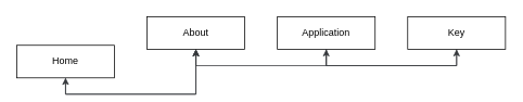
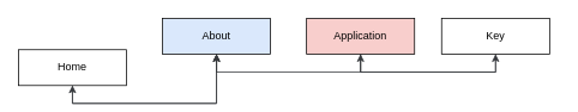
  <mxCell id="0" />
  <mxCell id="1" parent="0" />
  <mxCell id="2" style="edgeStyle=orthogonalEdgeStyle;rounded=0;orthogonalLoop=1;jettySize=auto;html=1;exitX=0.5;exitY=1;exitDx=0;exitDy=0;entryX=0.5;entryY=1;entryDx=0;entryDy=0;fontColor=#000000;labelBackgroundColor=none;fillColor=#f9f7ed;strokeColor=#36393d;" edge="1" parent="1" source="3" target="10"><mxGeometry relative="1" as="geometry" /></mxCell>
  <mxCell id="3" value="Home" style="rounded=0;whiteSpace=wrap;html=1;labelBackgroundColor=none;fillColor=#FFFFFF;fontColor=#000000;labelBorderColor=none;strokeColor=#050505;" vertex="1" parent="1"><mxGeometry x="20" y="55" width="120" height="40" as="geometry" /></mxCell>
  <mxCell id="4" style="edgeStyle=orthogonalEdgeStyle;rounded=0;orthogonalLoop=1;jettySize=auto;html=1;fontColor=#000000;labelBackgroundColor=none;fillColor=#f9f7ed;strokeColor=#36393d;" edge="1" parent="1" source="10"><mxGeometry relative="1" as="geometry"><mxPoint x="240" y="60" as="targetPoint" /><Array as="points" /></mxGeometry></mxCell>
  <mxCell id="5" style="edgeStyle=orthogonalEdgeStyle;rounded=0;orthogonalLoop=1;jettySize=auto;html=1;exitX=0.5;exitY=1;exitDx=0;exitDy=0;entryX=0.5;entryY=1;entryDx=0;entryDy=0;fontColor=#000000;labelBackgroundColor=none;fillColor=#f9f7ed;strokeColor=#36393d;" edge="1" parent="1" source="6" target="8"><mxGeometry relative="1" as="geometry" /></mxCell>
- <mxCell id="6" value="Application" style="rounded=0;whiteSpace=wrap;html=1;labelBackgroundColor=none;fillColor=#FFFFFF;fontColor=#000000;labelBorderColor=none;strokeColor=#050505;" vertex="1" parent="1"><mxGeometry x="340" y="20" width="120" height="40" as="geometry" /></mxCell>
+ <mxCell id="6" value="Application" style="rounded=0;whiteSpace=wrap;html=1;labelBackgroundColor=none;fillColor=#f8cecc;fontColor=#000000;labelBorderColor=none;strokeColor=#050505;" vertex="1" parent="1"><mxGeometry x="340" y="20" width="120" height="40" as="geometry" /></mxCell>
  <mxCell id="7" style="edgeStyle=orthogonalEdgeStyle;rounded=0;orthogonalLoop=1;jettySize=auto;html=1;exitX=0.5;exitY=1;exitDx=0;exitDy=0;entryX=0.5;entryY=1;entryDx=0;entryDy=0;fontColor=#000000;labelBackgroundColor=none;fillColor=#f9f7ed;strokeColor=#36393d;" edge="1" parent="1" source="8" target="6"><mxGeometry relative="1" as="geometry" /></mxCell>
- <mxCell id="8" value="Key" style="rounded=0;whiteSpace=wrap;html=1;labelBackgroundColor=none;fillColor=#FFFFFF;fontColor=#000000;labelBorderColor=none;strokeColor=#050505;" vertex="1" parent="1"><mxGeometry x="500" y="20" width="120" height="40" as="geometry" /></mxCell>
+ <mxCell id="8" value="Key" style="rounded=0;whiteSpace=wrap;html=1;labelBackgroundColor=none;fillColor=#FFFFFF;fontColor=#000000;labelBorderColor=none;strokeColor=#050505;" vertex="1" parent="1"><mxGeometry x="490" y="20" width="120" height="40" as="geometry" /></mxCell>
  <mxCell id="9" style="edgeStyle=orthogonalEdgeStyle;rounded=0;orthogonalLoop=1;jettySize=auto;html=1;exitX=0.5;exitY=1;exitDx=0;exitDy=0;entryX=0.5;entryY=1;entryDx=0;entryDy=0;fontColor=#000000;labelBackgroundColor=none;fillColor=#f9f7ed;strokeColor=#36393d;" edge="1" parent="1" source="10" target="3"><mxGeometry relative="1" as="geometry" /></mxCell>
- <mxCell id="10" value="About" style="rounded=0;whiteSpace=wrap;html=1;labelBackgroundColor=none;fillColor=#FFFFFF;fontColor=#000000;labelBorderColor=none;strokeColor=#050505;" vertex="1" parent="1"><mxGeometry x="180" y="20" width="120" height="40" as="geometry" /></mxCell>
+ <mxCell id="10" value="About" style="rounded=0;whiteSpace=wrap;html=1;labelBackgroundColor=none;fillColor=#dae8fc;fontColor=#000000;labelBorderColor=none;strokeColor=#050505;" vertex="1" parent="1"><mxGeometry x="180" y="20" width="120" height="40" as="geometry" /></mxCell>
  <mxCell id="11" style="edgeStyle=orthogonalEdgeStyle;rounded=0;orthogonalLoop=1;jettySize=auto;html=1;fontColor=#000000;labelBackgroundColor=none;fillColor=#f9f7ed;strokeColor=#36393d;endArrow=open;" edge="1" parent="1" source="6" target="10"><mxGeometry relative="1" as="geometry"><mxPoint x="239.69" y="59.793" as="targetPoint" /><mxPoint x="399.69" y="60" as="sourcePoint" /><Array as="points"><mxPoint x="400" y="80" /><mxPoint x="240" y="80" /></Array></mxGeometry></mxCell>
